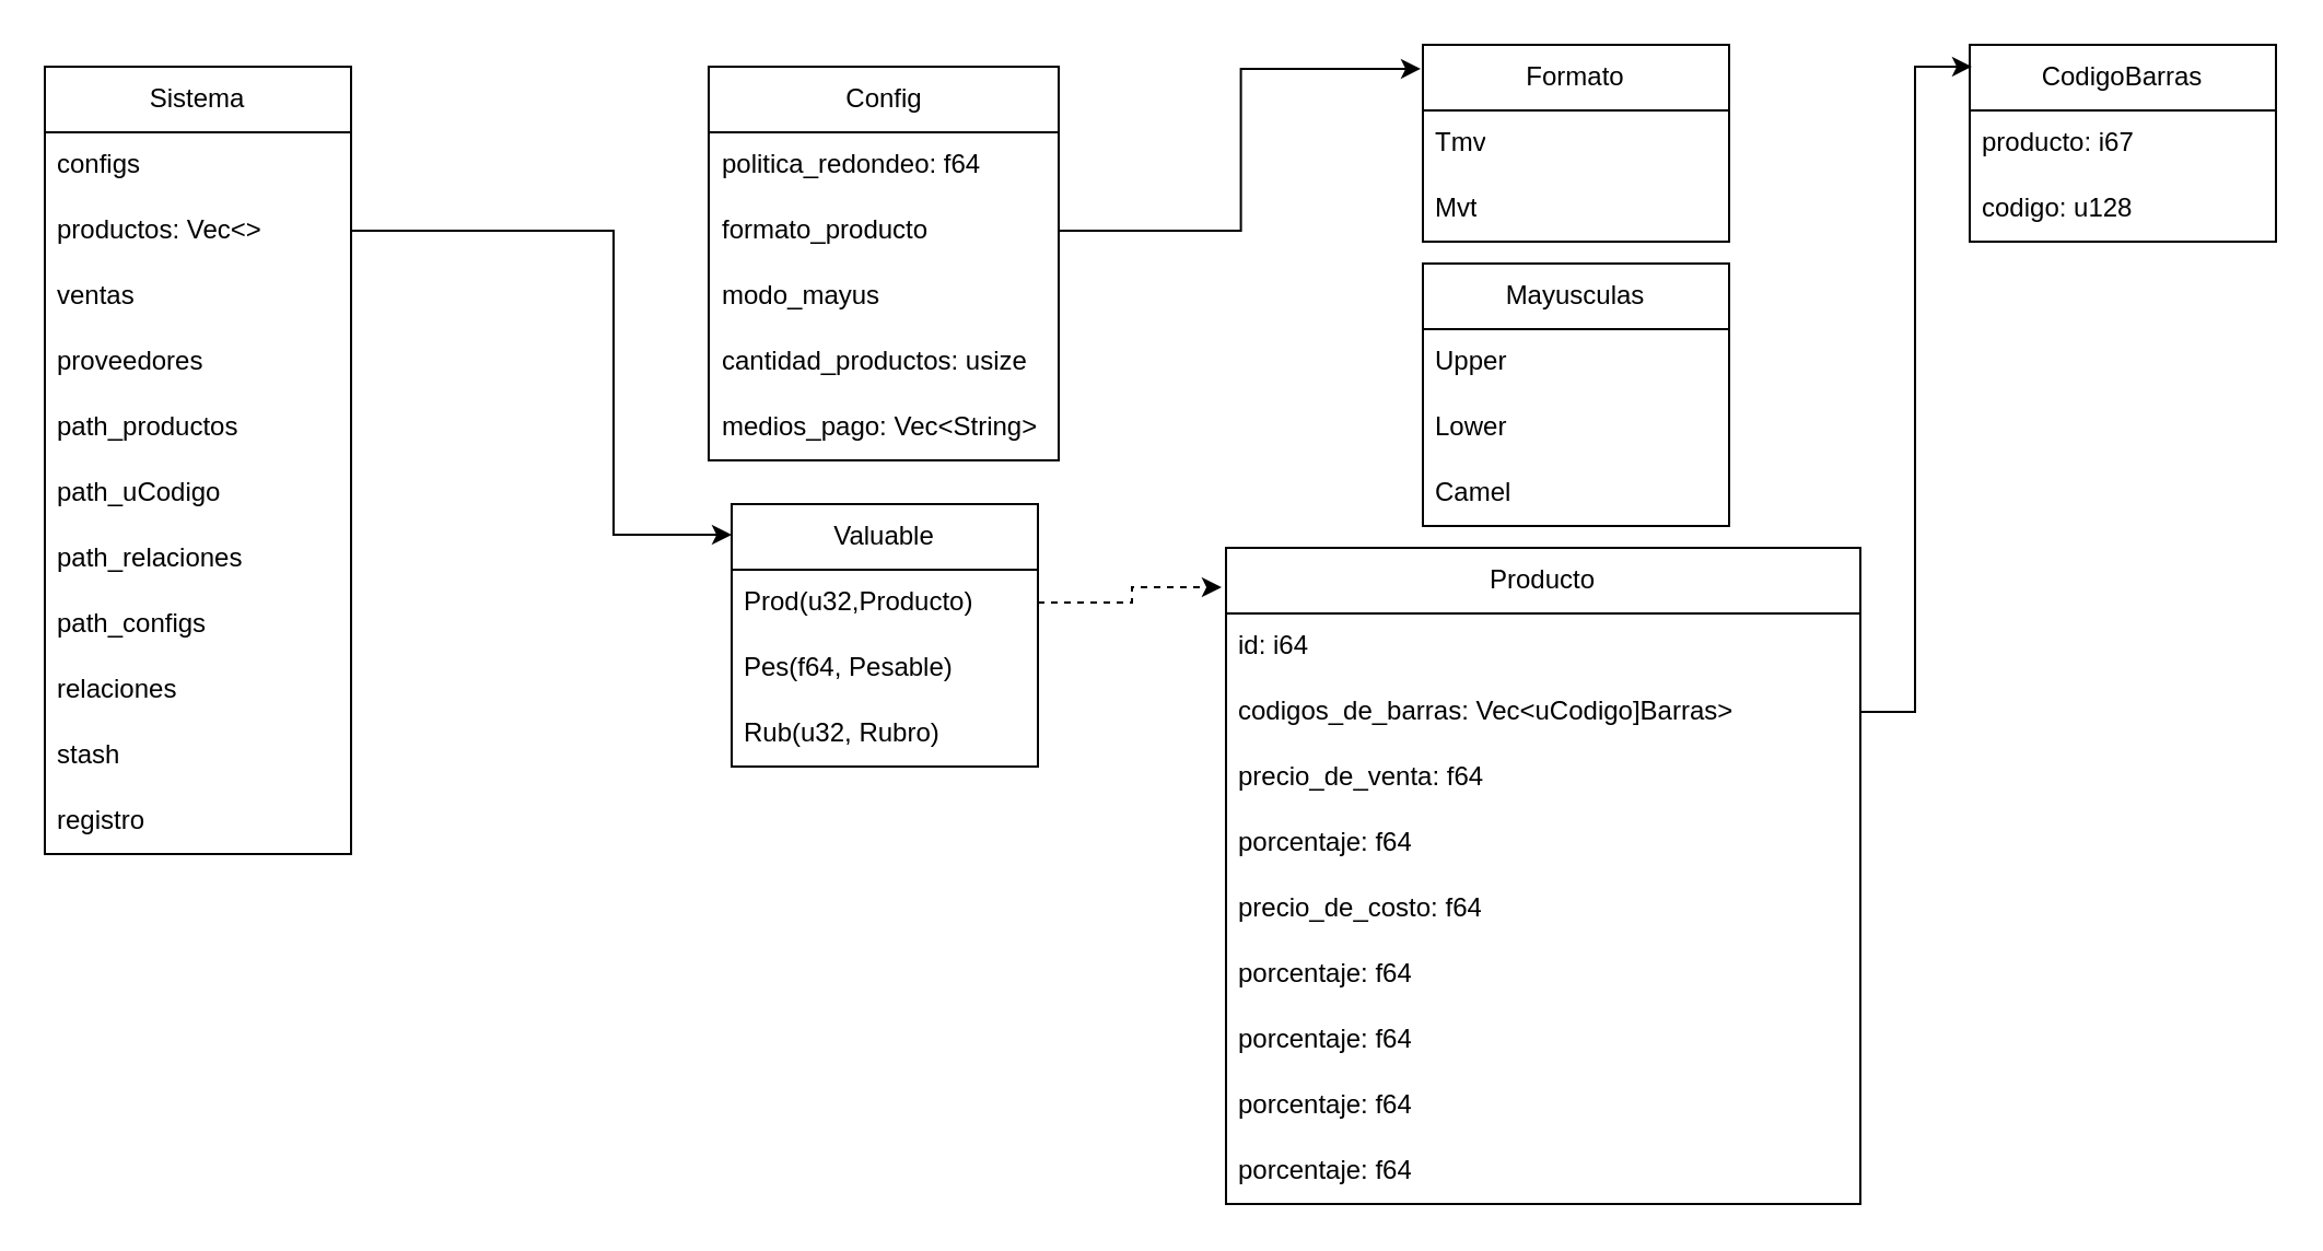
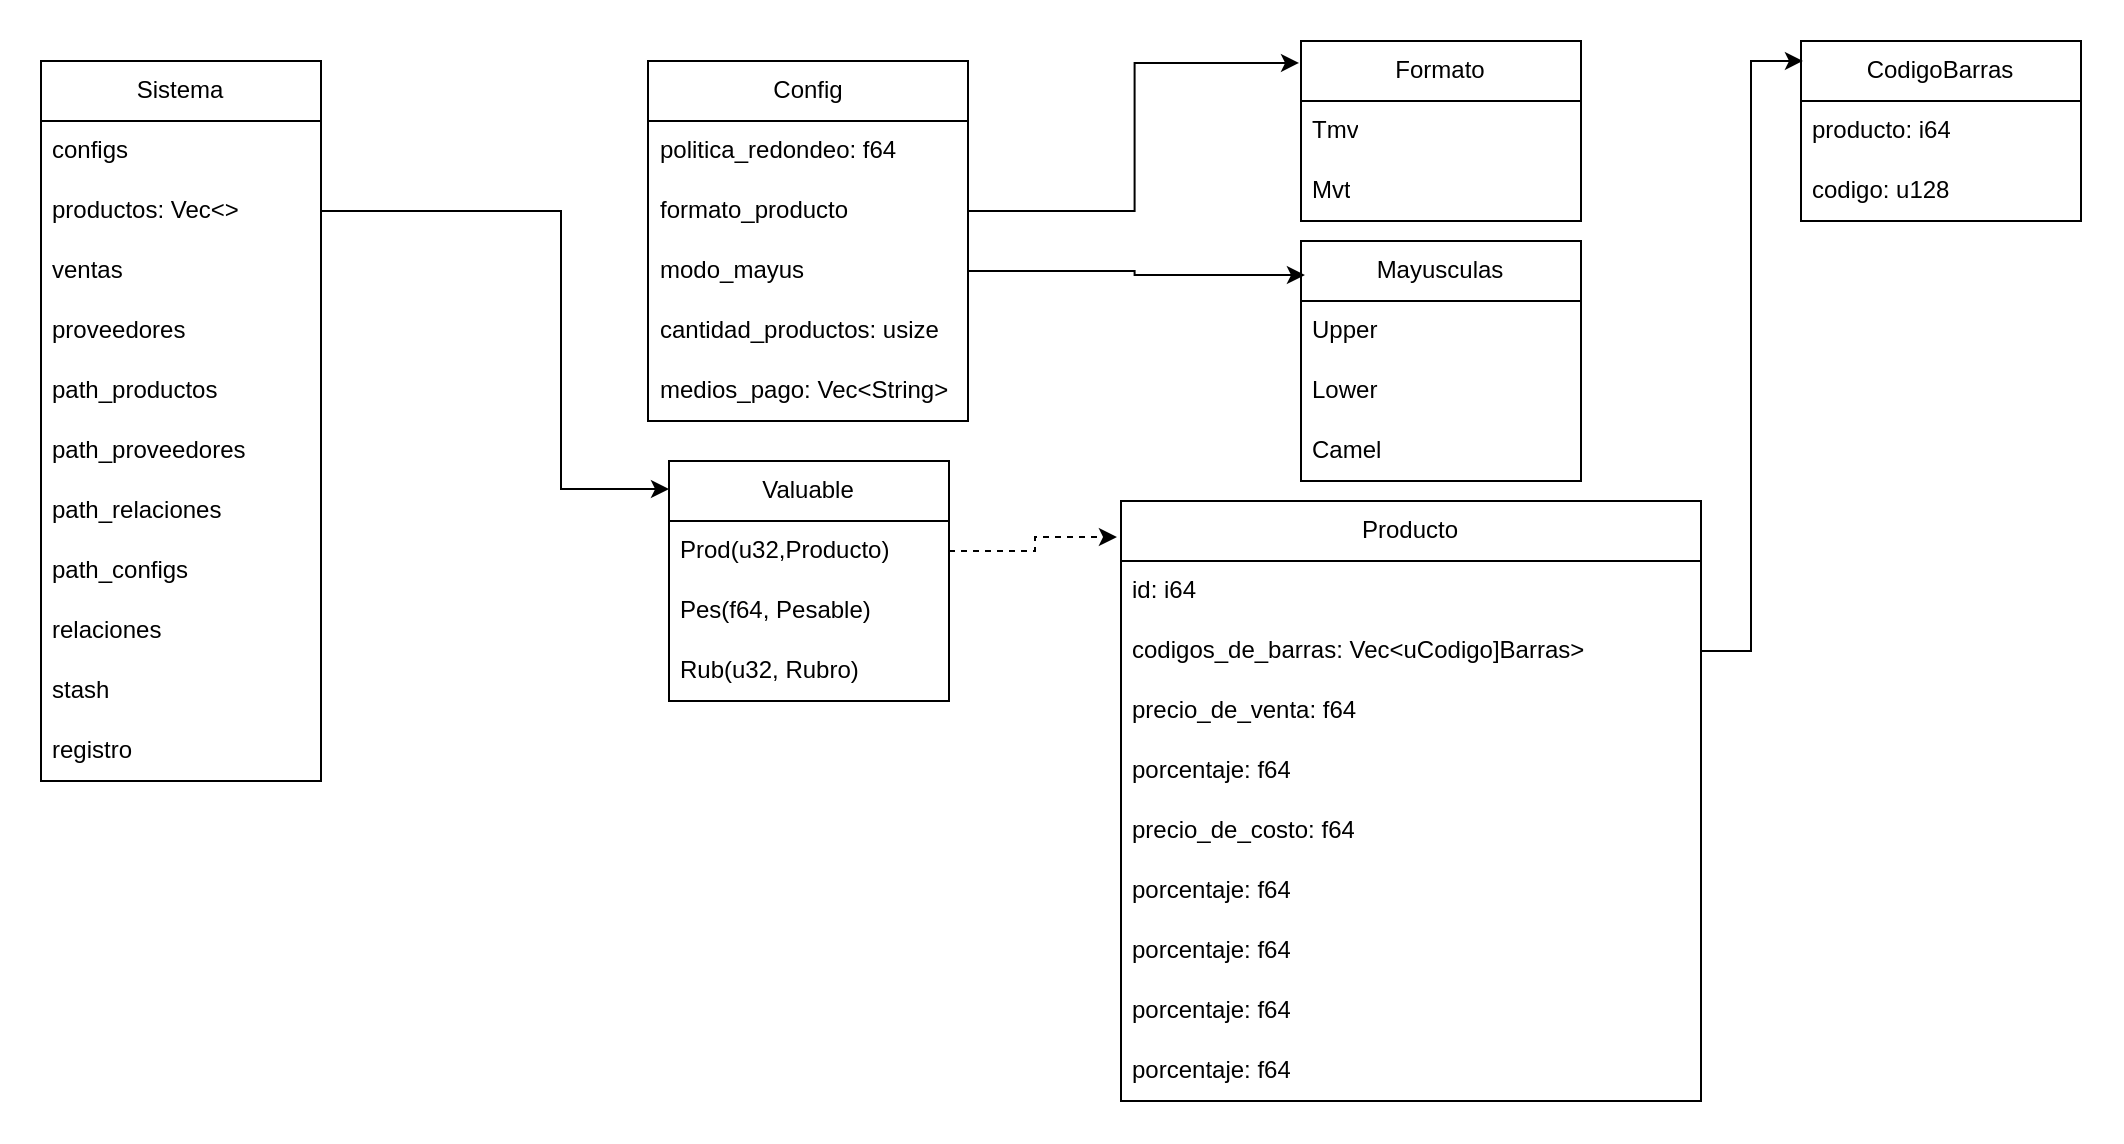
  <mxCell id="0" />
  <mxCell id="1" parent="0" />
  <mxCell id="2" value="Sistema" style="swimlane;fontStyle=0;childLayout=stackLayout;horizontal=1;startSize=30;horizontalStack=0;resizeParent=1;resizeParentMax=0;resizeLast=0;collapsible=1;marginBottom=0;whiteSpace=wrap;html=1;" parent="1" vertex="1"><mxGeometry x="20" y="30" width="140" height="360" as="geometry" /></mxCell>
  <mxCell id="3" value="configs" style="text;strokeColor=none;fillColor=none;align=left;verticalAlign=middle;spacingLeft=4;spacingRight=4;overflow=hidden;points=[[0,0.5],[1,0.5]];portConstraint=eastwest;rotatable=0;whiteSpace=wrap;html=1;" parent="2" vertex="1"><mxGeometry y="30" width="140" height="30" as="geometry" /></mxCell>
  <mxCell id="4" value="productos: Vec&amp;lt;&amp;gt;" style="text;strokeColor=none;fillColor=none;align=left;verticalAlign=middle;spacingLeft=4;spacingRight=4;overflow=hidden;points=[[0,0.5],[1,0.5]];portConstraint=eastwest;rotatable=0;whiteSpace=wrap;html=1;" parent="2" vertex="1"><mxGeometry y="60" width="140" height="30" as="geometry" /></mxCell>
  <mxCell id="5" value="ventas" style="text;strokeColor=none;fillColor=none;align=left;verticalAlign=middle;spacingLeft=4;spacingRight=4;overflow=hidden;points=[[0,0.5],[1,0.5]];portConstraint=eastwest;rotatable=0;whiteSpace=wrap;html=1;" parent="2" vertex="1"><mxGeometry y="90" width="140" height="30" as="geometry" /></mxCell>
  <mxCell id="6" value="&lt;div&gt;proveedores&lt;/div&gt;" style="text;strokeColor=none;fillColor=none;align=left;verticalAlign=middle;spacingLeft=4;spacingRight=4;overflow=hidden;points=[[0,0.5],[1,0.5]];portConstraint=eastwest;rotatable=0;whiteSpace=wrap;html=1;" parent="2" vertex="1"><mxGeometry y="120" width="140" height="30" as="geometry" /></mxCell>
  <mxCell id="7" value="path_productos" style="text;strokeColor=none;fillColor=none;align=left;verticalAlign=middle;spacingLeft=4;spacingRight=4;overflow=hidden;points=[[0,0.5],[1,0.5]];portConstraint=eastwest;rotatable=0;whiteSpace=wrap;html=1;" parent="2" vertex="1"><mxGeometry y="150" width="140" height="30" as="geometry" /></mxCell>
- <mxCell id="8" value="path_uCodigo" style="text;strokeColor=none;fillColor=none;align=left;verticalAlign=middle;spacingLeft=4;spacingRight=4;overflow=hidden;points=[[0,0.5],[1,0.5]];portConstraint=eastwest;rotatable=0;whiteSpace=wrap;html=1;" parent="2" vertex="1"><mxGeometry y="180" width="140" height="30" as="geometry" /></mxCell>
+ <mxCell id="8" value="path_proveedores" style="text;strokeColor=none;fillColor=none;align=left;verticalAlign=middle;spacingLeft=4;spacingRight=4;overflow=hidden;points=[[0,0.5],[1,0.5]];portConstraint=eastwest;rotatable=0;whiteSpace=wrap;html=1;" parent="2" vertex="1"><mxGeometry y="180" width="140" height="30" as="geometry" /></mxCell>
  <mxCell id="9" value="path_relaciones" style="text;strokeColor=none;fillColor=none;align=left;verticalAlign=middle;spacingLeft=4;spacingRight=4;overflow=hidden;points=[[0,0.5],[1,0.5]];portConstraint=eastwest;rotatable=0;whiteSpace=wrap;html=1;" parent="2" vertex="1"><mxGeometry y="210" width="140" height="30" as="geometry" /></mxCell>
  <mxCell id="10" value="path_configs" style="text;strokeColor=none;fillColor=none;align=left;verticalAlign=middle;spacingLeft=4;spacingRight=4;overflow=hidden;points=[[0,0.5],[1,0.5]];portConstraint=eastwest;rotatable=0;whiteSpace=wrap;html=1;" parent="2" vertex="1"><mxGeometry y="240" width="140" height="30" as="geometry" /></mxCell>
  <mxCell id="11" value="relaciones" style="text;strokeColor=none;fillColor=none;align=left;verticalAlign=middle;spacingLeft=4;spacingRight=4;overflow=hidden;points=[[0,0.5],[1,0.5]];portConstraint=eastwest;rotatable=0;whiteSpace=wrap;html=1;" parent="2" vertex="1"><mxGeometry y="270" width="140" height="30" as="geometry" /></mxCell>
  <mxCell id="12" value="stash" style="text;strokeColor=none;fillColor=none;align=left;verticalAlign=middle;spacingLeft=4;spacingRight=4;overflow=hidden;points=[[0,0.5],[1,0.5]];portConstraint=eastwest;rotatable=0;whiteSpace=wrap;html=1;" parent="2" vertex="1"><mxGeometry y="300" width="140" height="30" as="geometry" /></mxCell>
  <mxCell id="13" value="registro" style="text;strokeColor=none;fillColor=none;align=left;verticalAlign=middle;spacingLeft=4;spacingRight=4;overflow=hidden;points=[[0,0.5],[1,0.5]];portConstraint=eastwest;rotatable=0;whiteSpace=wrap;html=1;" parent="2" vertex="1"><mxGeometry y="330" width="140" height="30" as="geometry" /></mxCell>
  <mxCell id="14" value="&lt;div&gt;Config&lt;/div&gt;" style="swimlane;fontStyle=0;childLayout=stackLayout;horizontal=1;startSize=30;horizontalStack=0;resizeParent=1;resizeParentMax=0;resizeLast=0;collapsible=1;marginBottom=0;whiteSpace=wrap;html=1;" parent="1" vertex="1"><mxGeometry x="323.5" y="30" width="160" height="180" as="geometry" /></mxCell>
  <mxCell id="15" value="politica_redondeo: f64" style="text;strokeColor=none;fillColor=none;align=left;verticalAlign=middle;spacingLeft=4;spacingRight=4;overflow=hidden;points=[[0,0.5],[1,0.5]];portConstraint=eastwest;rotatable=0;whiteSpace=wrap;html=1;" parent="14" vertex="1"><mxGeometry y="30" width="160" height="30" as="geometry" /></mxCell>
  <mxCell id="16" value="formato_producto" style="text;strokeColor=none;fillColor=none;align=left;verticalAlign=middle;spacingLeft=4;spacingRight=4;overflow=hidden;points=[[0,0.5],[1,0.5]];portConstraint=eastwest;rotatable=0;whiteSpace=wrap;html=1;" parent="14" vertex="1"><mxGeometry y="60" width="160" height="30" as="geometry" /></mxCell>
  <mxCell id="17" value="modo_mayus" style="text;strokeColor=none;fillColor=none;align=left;verticalAlign=middle;spacingLeft=4;spacingRight=4;overflow=hidden;points=[[0,0.5],[1,0.5]];portConstraint=eastwest;rotatable=0;whiteSpace=wrap;html=1;" parent="14" vertex="1"><mxGeometry y="90" width="160" height="30" as="geometry" /></mxCell>
  <mxCell id="18" value="cantidad_productos: usize" style="text;strokeColor=none;fillColor=none;align=left;verticalAlign=middle;spacingLeft=4;spacingRight=4;overflow=hidden;points=[[0,0.5],[1,0.5]];portConstraint=eastwest;rotatable=0;whiteSpace=wrap;html=1;" parent="14" vertex="1"><mxGeometry y="120" width="160" height="30" as="geometry" /></mxCell>
  <mxCell id="19" value="medios_pago: Vec&amp;lt;String&amp;gt;" style="text;strokeColor=none;fillColor=none;align=left;verticalAlign=middle;spacingLeft=4;spacingRight=4;overflow=hidden;points=[[0,0.5],[1,0.5]];portConstraint=eastwest;rotatable=0;whiteSpace=wrap;html=1;" parent="14" vertex="1"><mxGeometry y="150" width="160" height="30" as="geometry" /></mxCell>
  <mxCell id="20" value="Formato" style="swimlane;fontStyle=0;childLayout=stackLayout;horizontal=1;startSize=30;horizontalStack=0;resizeParent=1;resizeParentMax=0;resizeLast=0;collapsible=1;marginBottom=0;whiteSpace=wrap;html=1;" parent="1" vertex="1"><mxGeometry x="650" y="20" width="140" height="90" as="geometry" /></mxCell>
  <mxCell id="21" value="Tmv" style="text;strokeColor=none;fillColor=none;align=left;verticalAlign=middle;spacingLeft=4;spacingRight=4;overflow=hidden;points=[[0,0.5],[1,0.5]];portConstraint=eastwest;rotatable=0;whiteSpace=wrap;html=1;" parent="20" vertex="1"><mxGeometry y="30" width="140" height="30" as="geometry" /></mxCell>
  <mxCell id="22" value="Mvt" style="text;strokeColor=none;fillColor=none;align=left;verticalAlign=middle;spacingLeft=4;spacingRight=4;overflow=hidden;points=[[0,0.5],[1,0.5]];portConstraint=eastwest;rotatable=0;whiteSpace=wrap;html=1;" parent="20" vertex="1"><mxGeometry y="60" width="140" height="30" as="geometry" /></mxCell>
  <mxCell id="23" style="edgeStyle=orthogonalEdgeStyle;rounded=0;orthogonalLoop=1;jettySize=auto;html=1;entryX=-0.007;entryY=0.122;entryDx=0;entryDy=0;entryPerimeter=0;" parent="1" source="16" target="20" edge="1"><mxGeometry relative="1" as="geometry" /></mxCell>
  <mxCell id="24" value="Mayusculas" style="swimlane;fontStyle=0;childLayout=stackLayout;horizontal=1;startSize=30;horizontalStack=0;resizeParent=1;resizeParentMax=0;resizeLast=0;collapsible=1;marginBottom=0;whiteSpace=wrap;html=1;" parent="1" vertex="1"><mxGeometry x="650" y="120" width="140" height="120" as="geometry" /></mxCell>
  <mxCell id="25" value="Upper" style="text;strokeColor=none;fillColor=none;align=left;verticalAlign=middle;spacingLeft=4;spacingRight=4;overflow=hidden;points=[[0,0.5],[1,0.5]];portConstraint=eastwest;rotatable=0;whiteSpace=wrap;html=1;" parent="24" vertex="1"><mxGeometry y="30" width="140" height="30" as="geometry" /></mxCell>
  <mxCell id="26" value="Lower" style="text;strokeColor=none;fillColor=none;align=left;verticalAlign=middle;spacingLeft=4;spacingRight=4;overflow=hidden;points=[[0,0.5],[1,0.5]];portConstraint=eastwest;rotatable=0;whiteSpace=wrap;html=1;" parent="24" vertex="1"><mxGeometry y="60" width="140" height="30" as="geometry" /></mxCell>
  <mxCell id="27" value="Camel" style="text;strokeColor=none;fillColor=none;align=left;verticalAlign=middle;spacingLeft=4;spacingRight=4;overflow=hidden;points=[[0,0.5],[1,0.5]];portConstraint=eastwest;rotatable=0;whiteSpace=wrap;html=1;" parent="24" vertex="1"><mxGeometry y="90" width="140" height="30" as="geometry" /></mxCell>
+ <mxCell id="28" style="edgeStyle=orthogonalEdgeStyle;rounded=0;orthogonalLoop=1;jettySize=auto;html=1;entryX=0.014;entryY=0.142;entryDx=0;entryDy=0;entryPerimeter=0;" parent="1" source="17" target="24" edge="1"><mxGeometry relative="1" as="geometry" /></mxCell>
  <mxCell id="29" value="Valuable" style="swimlane;fontStyle=0;childLayout=stackLayout;horizontal=1;startSize=30;horizontalStack=0;resizeParent=1;resizeParentMax=0;resizeLast=0;collapsible=1;marginBottom=0;whiteSpace=wrap;html=1;" parent="1" vertex="1"><mxGeometry x="334" y="230" width="140" height="120" as="geometry" /></mxCell>
  <mxCell id="30" value="Prod(u32,Producto)" style="text;strokeColor=none;fillColor=none;align=left;verticalAlign=middle;spacingLeft=4;spacingRight=4;overflow=hidden;points=[[0,0.5],[1,0.5]];portConstraint=eastwest;rotatable=0;whiteSpace=wrap;html=1;" parent="29" vertex="1"><mxGeometry y="30" width="140" height="30" as="geometry" /></mxCell>
  <mxCell id="31" value="Pes(f64, Pesable)" style="text;strokeColor=none;fillColor=none;align=left;verticalAlign=middle;spacingLeft=4;spacingRight=4;overflow=hidden;points=[[0,0.5],[1,0.5]];portConstraint=eastwest;rotatable=0;whiteSpace=wrap;html=1;" parent="29" vertex="1"><mxGeometry y="60" width="140" height="30" as="geometry" /></mxCell>
  <mxCell id="32" value="Rub(u32, Rubro)" style="text;strokeColor=none;fillColor=none;align=left;verticalAlign=middle;spacingLeft=4;spacingRight=4;overflow=hidden;points=[[0,0.5],[1,0.5]];portConstraint=eastwest;rotatable=0;whiteSpace=wrap;html=1;" parent="29" vertex="1"><mxGeometry y="90" width="140" height="30" as="geometry" /></mxCell>
  <mxCell id="33" style="edgeStyle=orthogonalEdgeStyle;rounded=0;orthogonalLoop=1;jettySize=auto;html=1;entryX=0;entryY=0.117;entryDx=0;entryDy=0;entryPerimeter=0;" parent="1" source="4" target="29" edge="1"><mxGeometry relative="1" as="geometry"><Array as="points"><mxPoint x="280" y="105" /><mxPoint x="280" y="244" /></Array></mxGeometry></mxCell>
  <mxCell id="34" value="Producto" style="swimlane;fontStyle=0;childLayout=stackLayout;horizontal=1;startSize=30;horizontalStack=0;resizeParent=1;resizeParentMax=0;resizeLast=0;collapsible=1;marginBottom=0;whiteSpace=wrap;html=1;" parent="1" vertex="1"><mxGeometry x="560" y="250" width="290" height="300" as="geometry" /></mxCell>
  <mxCell id="35" value="id: i64" style="text;strokeColor=none;fillColor=none;align=left;verticalAlign=middle;spacingLeft=4;spacingRight=4;overflow=hidden;points=[[0,0.5],[1,0.5]];portConstraint=eastwest;rotatable=0;whiteSpace=wrap;html=1;" parent="34" vertex="1"><mxGeometry y="30" width="290" height="30" as="geometry" /></mxCell>
  <mxCell id="36" value="codigos_de_barras: Vec&amp;lt;uCodigo]Barras&amp;gt;" style="text;strokeColor=none;fillColor=none;align=left;verticalAlign=middle;spacingLeft=4;spacingRight=4;overflow=hidden;points=[[0,0.5],[1,0.5]];portConstraint=eastwest;rotatable=0;whiteSpace=wrap;html=1;" parent="34" vertex="1"><mxGeometry y="60" width="290" height="30" as="geometry" /></mxCell>
  <mxCell id="37" value="precio_de_venta: f64" style="text;strokeColor=none;fillColor=none;align=left;verticalAlign=middle;spacingLeft=4;spacingRight=4;overflow=hidden;points=[[0,0.5],[1,0.5]];portConstraint=eastwest;rotatable=0;whiteSpace=wrap;html=1;" parent="34" vertex="1"><mxGeometry y="90" width="290" height="30" as="geometry" /></mxCell>
  <mxCell id="38" value="porcentaje: f64" style="text;strokeColor=none;fillColor=none;align=left;verticalAlign=middle;spacingLeft=4;spacingRight=4;overflow=hidden;points=[[0,0.5],[1,0.5]];portConstraint=eastwest;rotatable=0;whiteSpace=wrap;html=1;" parent="34" vertex="1"><mxGeometry y="120" width="290" height="30" as="geometry" /></mxCell>
  <mxCell id="39" value="precio_de_costo: f64" style="text;strokeColor=none;fillColor=none;align=left;verticalAlign=middle;spacingLeft=4;spacingRight=4;overflow=hidden;points=[[0,0.5],[1,0.5]];portConstraint=eastwest;rotatable=0;whiteSpace=wrap;html=1;" parent="34" vertex="1"><mxGeometry y="150" width="290" height="30" as="geometry" /></mxCell>
  <mxCell id="40" value="porcentaje: f64" style="text;strokeColor=none;fillColor=none;align=left;verticalAlign=middle;spacingLeft=4;spacingRight=4;overflow=hidden;points=[[0,0.5],[1,0.5]];portConstraint=eastwest;rotatable=0;whiteSpace=wrap;html=1;" parent="34" vertex="1"><mxGeometry y="180" width="290" height="30" as="geometry" /></mxCell>
  <mxCell id="41" value="porcentaje: f64" style="text;strokeColor=none;fillColor=none;align=left;verticalAlign=middle;spacingLeft=4;spacingRight=4;overflow=hidden;points=[[0,0.5],[1,0.5]];portConstraint=eastwest;rotatable=0;whiteSpace=wrap;html=1;" parent="34" vertex="1"><mxGeometry y="210" width="290" height="30" as="geometry" /></mxCell>
  <mxCell id="42" value="porcentaje: f64" style="text;strokeColor=none;fillColor=none;align=left;verticalAlign=middle;spacingLeft=4;spacingRight=4;overflow=hidden;points=[[0,0.5],[1,0.5]];portConstraint=eastwest;rotatable=0;whiteSpace=wrap;html=1;" parent="34" vertex="1"><mxGeometry y="240" width="290" height="30" as="geometry" /></mxCell>
  <mxCell id="43" value="porcentaje: f64" style="text;strokeColor=none;fillColor=none;align=left;verticalAlign=middle;spacingLeft=4;spacingRight=4;overflow=hidden;points=[[0,0.5],[1,0.5]];portConstraint=eastwest;rotatable=0;whiteSpace=wrap;html=1;" parent="34" vertex="1"><mxGeometry y="270" width="290" height="30" as="geometry" /></mxCell>
  <mxCell id="44" value="&lt;div&gt;CodigoBarras&lt;/div&gt;" style="swimlane;fontStyle=0;childLayout=stackLayout;horizontal=1;startSize=30;horizontalStack=0;resizeParent=1;resizeParentMax=0;resizeLast=0;collapsible=1;marginBottom=0;whiteSpace=wrap;html=1;" parent="1" vertex="1"><mxGeometry x="900" y="20" width="140" height="90" as="geometry" /></mxCell>
- <mxCell id="45" value="producto: i67" style="text;strokeColor=none;fillColor=none;align=left;verticalAlign=middle;spacingLeft=4;spacingRight=4;overflow=hidden;points=[[0,0.5],[1,0.5]];portConstraint=eastwest;rotatable=0;whiteSpace=wrap;html=1;" parent="44" vertex="1"><mxGeometry y="30" width="140" height="30" as="geometry" /></mxCell>
+ <mxCell id="45" value="producto: i64" style="text;strokeColor=none;fillColor=none;align=left;verticalAlign=middle;spacingLeft=4;spacingRight=4;overflow=hidden;points=[[0,0.5],[1,0.5]];portConstraint=eastwest;rotatable=0;whiteSpace=wrap;html=1;" parent="44" vertex="1"><mxGeometry y="30" width="140" height="30" as="geometry" /></mxCell>
  <mxCell id="46" value="codigo: u128" style="text;strokeColor=none;fillColor=none;align=left;verticalAlign=middle;spacingLeft=4;spacingRight=4;overflow=hidden;points=[[0,0.5],[1,0.5]];portConstraint=eastwest;rotatable=0;whiteSpace=wrap;html=1;" parent="44" vertex="1"><mxGeometry y="60" width="140" height="30" as="geometry" /></mxCell>
  <mxCell id="47" style="edgeStyle=orthogonalEdgeStyle;rounded=0;orthogonalLoop=1;jettySize=auto;html=1;entryX=0.007;entryY=0.111;entryDx=0;entryDy=0;entryPerimeter=0;" parent="1" source="36" target="44" edge="1"><mxGeometry relative="1" as="geometry" /></mxCell>
  <mxCell id="48" style="edgeStyle=orthogonalEdgeStyle;rounded=0;orthogonalLoop=1;jettySize=auto;html=1;entryX=-0.007;entryY=0.06;entryDx=0;entryDy=0;entryPerimeter=0;dashed=1;" parent="1" source="30" target="34" edge="1"><mxGeometry relative="1" as="geometry"><mxPoint x="550" y="261" as="targetPoint" /></mxGeometry></mxCell>
